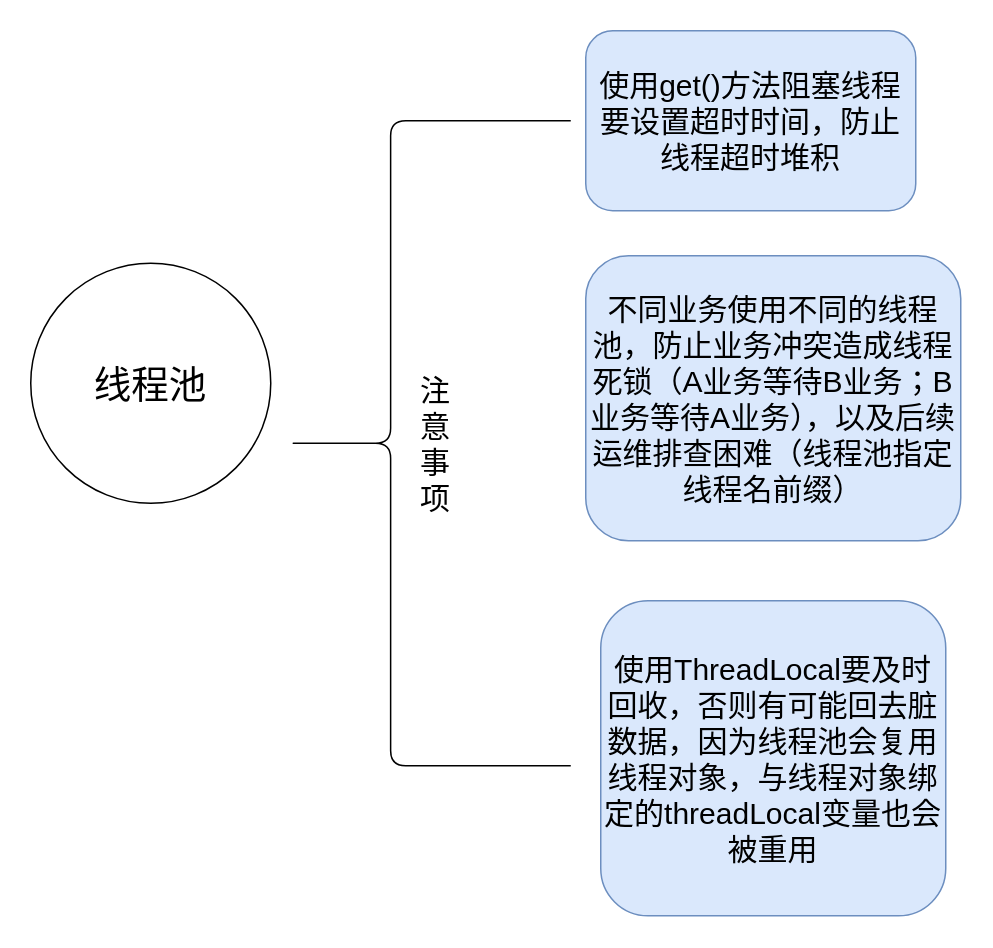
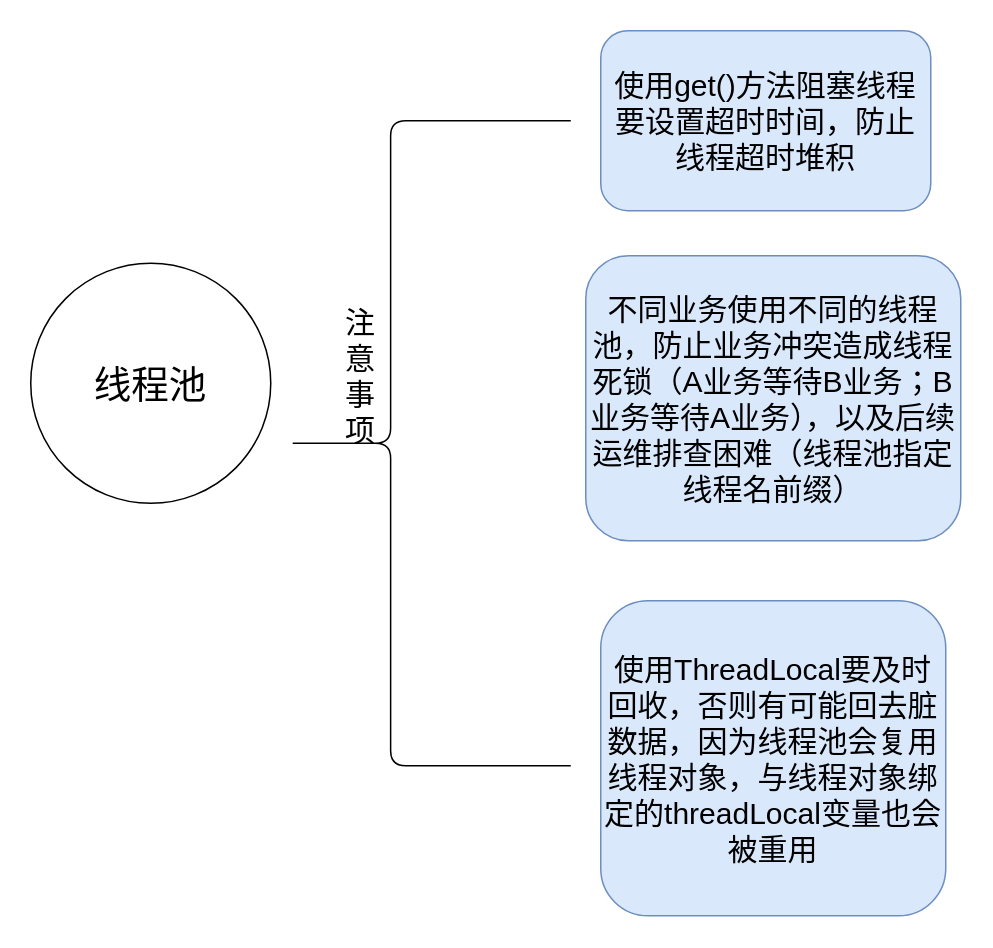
  <mxCell id="0" />
  <mxCell id="1" parent="0" />
  <mxCell id="2" value="&lt;font style=&quot;font-size: 20px;&quot;&gt;不同业务使用不同的线程池，防止业务冲突造成线程死锁（A业务等待B业务；B业务等待A业务），以及后续运维排查困难（线程池指定线程名前缀）&lt;/font&gt;" style="rounded=1;whiteSpace=wrap;html=1;fillColor=#dae8fc;strokeColor=#6c8ebf;" vertex="1" parent="1"><mxGeometry x="390" y="170" width="250" height="190" as="geometry" /></mxCell>
- <mxCell id="3" value="&lt;font style=&quot;font-size: 20px;&quot;&gt;使用get()方法阻塞线程要设置超时时间，防止线程超时堆积&lt;/font&gt;" style="rounded=1;whiteSpace=wrap;html=1;fillColor=#dae8fc;strokeColor=#6c8ebf;" vertex="1" parent="1"><mxGeometry x="390" y="20" width="220" height="120" as="geometry" /></mxCell>
+ <mxCell id="3" value="&lt;font style=&quot;font-size: 20px;&quot;&gt;使用get()方法阻塞线程要设置超时时间，防止线程超时堆积&lt;/font&gt;" style="rounded=1;whiteSpace=wrap;html=1;fillColor=#dae8fc;strokeColor=#6c8ebf;" vertex="1" parent="1"><mxGeometry x="400" y="20" width="220" height="120" as="geometry" /></mxCell>
  <mxCell id="4" value="&lt;font style=&quot;font-size: 20px;&quot;&gt;使用ThreadLocal要及时回收，否则有可能回去脏数据，因为线程池会复用线程对象，与线程对象绑定的threadLocal变量也会被重用&lt;/font&gt;" style="rounded=1;whiteSpace=wrap;html=1;fillColor=#dae8fc;strokeColor=#6c8ebf;" vertex="1" parent="1"><mxGeometry x="400" y="400" width="230" height="210" as="geometry" /></mxCell>
  <mxCell id="5" value="&lt;font style=&quot;font-size: 25px;&quot;&gt;线程池&lt;/font&gt;" style="ellipse;whiteSpace=wrap;html=1;" vertex="1" parent="1"><mxGeometry x="20" y="175" width="160" height="160" as="geometry" /></mxCell>
  <mxCell id="6" value="" style="shape=curlyBracket;whiteSpace=wrap;html=1;rounded=1;labelPosition=left;verticalLabelPosition=middle;align=right;verticalAlign=middle;size=0.368;" vertex="1" parent="1"><mxGeometry x="190" y="80" width="190" height="430" as="geometry" /></mxCell>
- <mxCell id="7" value="&lt;font style=&quot;font-size: 20px;&quot;&gt;注意事项&lt;/font&gt;" style="text;html=1;align=center;verticalAlign=middle;whiteSpace=wrap;rounded=0;" vertex="1" parent="1"><mxGeometry x="280" y="190" width="20" height="210" as="geometry" /></mxCell>
+ <mxCell id="7" value="&lt;font style=&quot;font-size: 20px;&quot;&gt;注意事项&lt;/font&gt;" style="text;html=1;align=center;verticalAlign=middle;whiteSpace=wrap;rounded=0;" vertex="1" parent="1"><mxGeometry x="230" y="145" width="20" height="210" as="geometry" /></mxCell>
